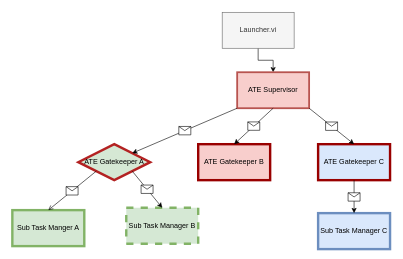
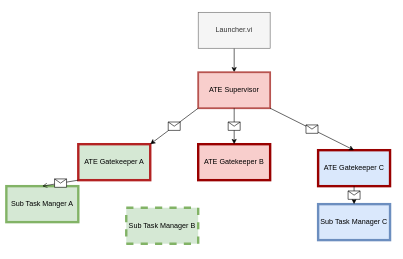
  <mxCell id="0" />
  <mxCell id="1" parent="0" />
  <mxCell id="2" style="edgeStyle=orthogonalEdgeStyle;rounded=0;orthogonalLoop=1;jettySize=auto;html=1;exitX=0.5;exitY=1;exitDx=0;exitDy=0;entryX=0.5;entryY=0;entryDx=0;entryDy=0;" edge="1" parent="1" source="3" target="4"><mxGeometry relative="1" as="geometry" /></mxCell>
- <mxCell id="3" value="Launcher.vi&lt;br&gt;" style="rounded=0;whiteSpace=wrap;html=1;fillColor=#f5f5f5;strokeColor=#666666;fontColor=#333333;" vertex="1" parent="1"><mxGeometry x="370" y="20" width="120" height="60" as="geometry" /></mxCell>
- <mxCell id="4" value="ATE Supervisor" style="rounded=0;whiteSpace=wrap;html=1;fillColor=#f8cecc;strokeColor=#b85450;strokeWidth=3;" vertex="1" parent="1"><mxGeometry x="395" y="120" width="120" height="60" as="geometry" /></mxCell>
+ <mxCell id="3" value="Launcher.vi&lt;br&gt;" style="rounded=0;whiteSpace=wrap;html=1;fillColor=#f5f5f5;strokeColor=#666666;fontColor=#333333;" vertex="1" parent="1"><mxGeometry x="330" y="20" width="120" height="60" as="geometry" /></mxCell>
+ <mxCell id="4" value="ATE Supervisor" style="rounded=0;whiteSpace=wrap;html=1;fillColor=#f8cecc;strokeColor=#b85450;strokeWidth=3;" vertex="1" parent="1"><mxGeometry x="330" y="120" width="120" height="60" as="geometry" /></mxCell>
  <mxCell id="5" value="ATE Gatekeeper B" style="rounded=0;whiteSpace=wrap;html=1;fillColor=#f8cecc;strokeWidth=4;strokeColor=#990000;" vertex="1" parent="1"><mxGeometry x="330" y="240" width="120" height="60" as="geometry" /></mxCell>
- <mxCell id="6" value="ATE Gatekeeper A" style="rhombus;whiteSpace=wrap;html=1;fillColor=#d5e8d4;strokeColor=#B32222;strokeWidth=4;" vertex="1" parent="1"><mxGeometry x="130" y="240" width="120" height="60" as="geometry" /></mxCell>
- <mxCell id="7" value="ATE Gatekeeper C" style="rounded=0;whiteSpace=wrap;html=1;fillColor=#dae8fc;strokeColor=#990000;strokeWidth=4;" vertex="1" parent="1"><mxGeometry x="530" y="240" width="120" height="60" as="geometry" /></mxCell>
- <mxCell id="8" value="Sub Task Manger A" style="rounded=0;whiteSpace=wrap;html=1;strokeWidth=4;fillColor=#d5e8d4;strokeColor=#82b366;" vertex="1" parent="1"><mxGeometry x="20" y="350" width="120" height="60" as="geometry" /></mxCell>
+ <mxCell id="6" value="ATE Gatekeeper A" style="rounded=0;whiteSpace=wrap;html=1;fillColor=#d5e8d4;strokeColor=#B32222;strokeWidth=4;" vertex="1" parent="1"><mxGeometry x="130" y="240" width="120" height="60" as="geometry" /></mxCell>
+ <mxCell id="7" value="ATE Gatekeeper C" style="rounded=0;whiteSpace=wrap;html=1;fillColor=#dae8fc;strokeColor=#990000;strokeWidth=4;" vertex="1" parent="1"><mxGeometry x="530" y="250" width="120" height="60" as="geometry" /></mxCell>
+ <mxCell id="8" value="Sub Task Manger A" style="rounded=0;whiteSpace=wrap;html=1;strokeWidth=4;fillColor=#d5e8d4;strokeColor=#82b366;" vertex="1" parent="1"><mxGeometry x="10" y="310" width="120" height="60" as="geometry" /></mxCell>
  <mxCell id="9" value="Sub Task Manager B" style="rounded=0;whiteSpace=wrap;html=1;strokeColor=#82b366;strokeWidth=4;fillColor=#d5e8d4;dashed=1;" vertex="1" parent="1"><mxGeometry x="210" y="346" width="120" height="60" as="geometry" /></mxCell>
- <mxCell id="10" value="Sub Task Manager C" style="rounded=0;whiteSpace=wrap;html=1;fillColor=#dae8fc;strokeColor=#6c8ebf;strokeWidth=4;" vertex="1" parent="1"><mxGeometry x="530" y="355" width="120" height="60" as="geometry" /></mxCell>
+ <mxCell id="10" value="Sub Task Manager C" style="rounded=0;whiteSpace=wrap;html=1;fillColor=#dae8fc;strokeColor=#6c8ebf;strokeWidth=4;" vertex="1" parent="1"><mxGeometry x="530" y="340" width="120" height="60" as="geometry" /></mxCell>
  <mxCell id="11" value="" style="endArrow=classic;html=1;exitX=0;exitY=1;exitDx=0;exitDy=0;entryX=1;entryY=0;entryDx=0;entryDy=0;" edge="1" parent="1" source="4" target="6"><mxGeometry relative="1" as="geometry"><mxPoint x="344" y="483" as="sourcePoint" /><mxPoint x="444" y="483" as="targetPoint" /></mxGeometry></mxCell>
  <mxCell id="12" value="" style="shape=message;html=1;outlineConnect=0;" vertex="1" parent="11"><mxGeometry width="20" height="14" relative="1" as="geometry"><mxPoint x="-10" y="-7" as="offset" /></mxGeometry></mxCell>
  <mxCell id="13" value="" style="endArrow=classic;html=1;exitX=0.5;exitY=1;exitDx=0;exitDy=0;entryX=0.5;entryY=0;entryDx=0;entryDy=0;" edge="1" parent="1" source="4" target="5"><mxGeometry relative="1" as="geometry"><mxPoint x="344" y="483" as="sourcePoint" /><mxPoint x="444" y="483" as="targetPoint" /></mxGeometry></mxCell>
  <mxCell id="14" value="" style="shape=message;html=1;outlineConnect=0;" vertex="1" parent="13"><mxGeometry width="20" height="14" relative="1" as="geometry"><mxPoint x="-10" y="-7" as="offset" /></mxGeometry></mxCell>
  <mxCell id="15" value="" style="endArrow=classic;html=1;exitX=1;exitY=1;exitDx=0;exitDy=0;entryX=0.5;entryY=0;entryDx=0;entryDy=0;" edge="1" parent="1" source="4" target="7"><mxGeometry relative="1" as="geometry"><mxPoint x="511" y="187" as="sourcePoint" /><mxPoint x="611" y="187" as="targetPoint" /></mxGeometry></mxCell>
  <mxCell id="16" value="" style="shape=message;html=1;outlineConnect=0;" vertex="1" parent="15"><mxGeometry width="20" height="14" relative="1" as="geometry"><mxPoint x="-10" y="-7" as="offset" /></mxGeometry></mxCell>
- <mxCell id="17" value="" style="endArrow=classic;html=1;exitX=1;exitY=1;exitDx=0;exitDy=0;entryX=0.5;entryY=0;entryDx=0;entryDy=0;" edge="1" parent="1" source="6" target="9"><mxGeometry relative="1" as="geometry"><mxPoint x="324" y="330" as="sourcePoint" /><mxPoint x="424" y="330" as="targetPoint" /></mxGeometry></mxCell>
- <mxCell id="18" value="" style="shape=message;html=1;outlineConnect=0;" vertex="1" parent="17"><mxGeometry width="20" height="14" relative="1" as="geometry"><mxPoint x="-10" y="-7" as="offset" /></mxGeometry></mxCell>
  <mxCell id="19" value="" style="endArrow=open;html=1;exitX=0;exitY=1;exitDx=0;exitDy=0;entryX=0.5;entryY=0;entryDx=0;entryDy=0;" edge="1" parent="1" source="6" target="8"><mxGeometry relative="1" as="geometry"><mxPoint x="30" y="320" as="sourcePoint" /><mxPoint x="130" y="320" as="targetPoint" /></mxGeometry></mxCell>
  <mxCell id="20" value="" style="shape=message;html=1;outlineConnect=0;" vertex="1" parent="19"><mxGeometry width="20" height="14" relative="1" as="geometry"><mxPoint x="-10" y="-7" as="offset" /></mxGeometry></mxCell>
  <mxCell id="21" value="" style="endArrow=classic;html=1;entryX=0.5;entryY=0;entryDx=0;entryDy=0;exitX=0.5;exitY=1;exitDx=0;exitDy=0;" edge="1" parent="1" source="7" target="10"><mxGeometry relative="1" as="geometry"><mxPoint x="579" y="300" as="sourcePoint" /><mxPoint x="679" y="300" as="targetPoint" /></mxGeometry></mxCell>
  <mxCell id="22" value="" style="shape=message;html=1;outlineConnect=0;" vertex="1" parent="21"><mxGeometry width="20" height="14" relative="1" as="geometry"><mxPoint x="-10" y="-7" as="offset" /></mxGeometry></mxCell>
